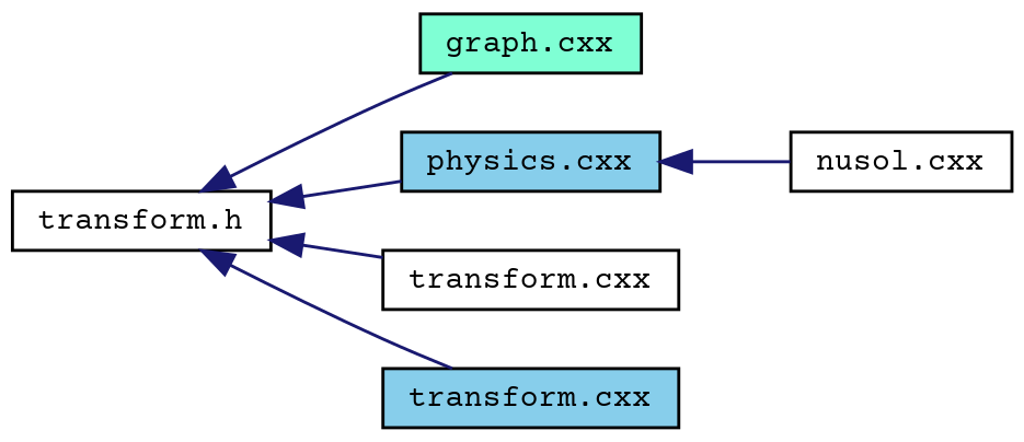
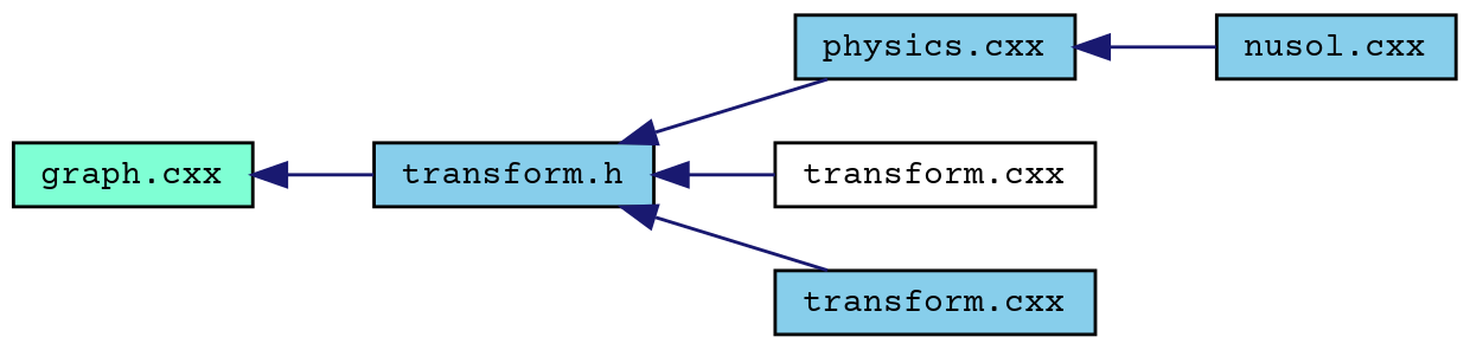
  digraph {
    fontname="Courier Prime"
    rankdir=LR
    node [color=black fillcolor=white fontname="Courier Prime" fontsize=10 shape=record style=filled]
    edge [color=midnightblue dir=back fontname="Courier Prime" fontsize=10 labelfontname=Helvetica labelfontsize=10 style=solid]
-   n1 [fontcolor=black height=0.2 label="transform.h" width=0.4]
+   n1 [fillcolor=skyblue fontcolor=black height=0.2 label="transform.h" width=0.4]
    n2 [fillcolor=aquamarine height=0.2 label="graph.cxx" width=0.4]
    n3 [fillcolor=skyblue height=0.2 label="physics.cxx" width=0.4]
    n4 [height=0.2 label="transform.cxx" width=0.4]
    n5 [fillcolor=skyblue height=0.2 label="transform.cxx" width=0.4]
-   n6 [height=0.2 label="nusol.cxx" width=0.4]
-   n1 -> n2
+   n6 [fillcolor=skyblue height=0.2 label="nusol.cxx" width=0.4]
+   n2 -> n1
    n1 -> n3
    n1 -> n4
    n1 -> n5
    n3 -> n6
  }
